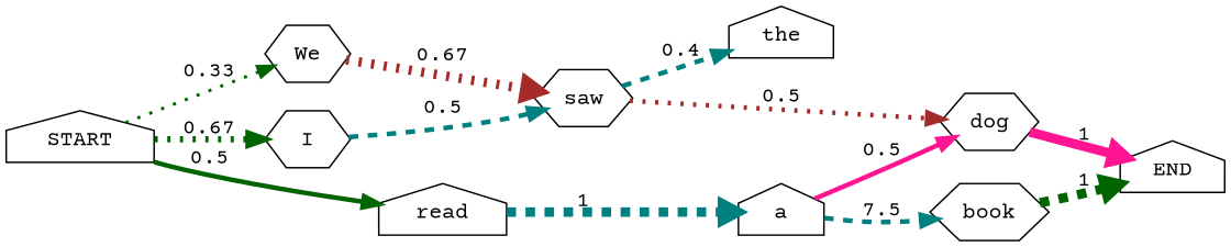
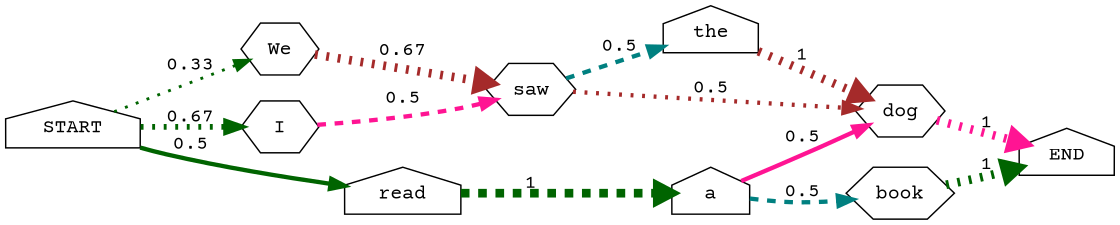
  digraph {
    fontname="Courier Prime"
    rankdir=LR
    node [fontname="Courier Prime" shape=hexagon]
    edge [color=darkgreen fontname="Courier Prime" penwidth=3 style=dashed]
    book
    a [shape=house]
    dog
    END [shape=house]
    I
    saw
    read [shape=house]
    the [shape=house]
    START [shape=house]
    We
-   book -> END [label=1 penwidth=6]
-   a -> book [color=teal label=7.5]
+   book -> END [label=1 penwidth=6 style=dotted]
+   a -> book [color=teal label=0.5]
    a -> dog [color=deeppink label=0.5 style=solid]
-   dog -> END [color=deeppink label=1 penwidth=6 style=solid]
-   I -> saw [color=teal label=0.5]
+   dog -> END [color=deeppink label=1 penwidth=6 style=dotted]
+   I -> saw [color=deeppink label=0.5]
    saw -> dog [color=brown label=0.5 style=dotted]
-   saw -> the [color=teal label=0.4]
-   read -> a [color=teal label=1 penwidth=6]
+   saw -> the [color=teal label=0.5]
+   read -> a [label=1 penwidth=6]
+   the -> dog [color=brown label=1 penwidth=6 style=dotted]
    START -> I [label=0.67 penwidth=4 style=dotted]
    START -> read [label=0.5 style=solid]
    START -> We [label=0.33 penwidth=2 style=dotted]
    We -> saw [color=brown label=0.67 penwidth=6 style=dotted]
  }
